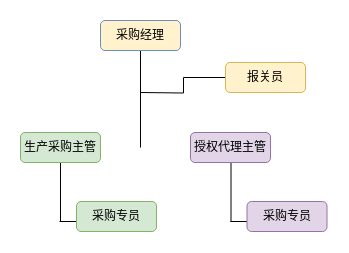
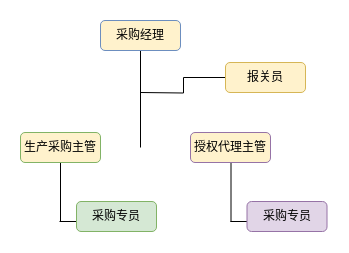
  <mxCell id="0" />
  <mxCell id="1" parent="0" />
  <mxCell id="2" value="" style="edgeStyle=orthogonalEdgeStyle;rounded=0;orthogonalLoop=1;jettySize=auto;html=1;endArrow=none;endFill=0;" edge="1" parent="1"><mxGeometry relative="1" as="geometry"><mxPoint x="60" y="143" as="sourcePoint" /><mxPoint x="60" y="221" as="targetPoint" /></mxGeometry></mxCell>
  <mxCell id="3" value="" style="edgeStyle=orthogonalEdgeStyle;rounded=0;orthogonalLoop=1;jettySize=auto;html=1;endArrow=none;endFill=0;" edge="1" parent="1"><mxGeometry relative="1" as="geometry"><mxPoint x="79" y="221" as="sourcePoint" /><mxPoint x="59" y="221" as="targetPoint" /><Array as="points"><mxPoint x="149" y="221" /><mxPoint x="149" y="221" /></Array></mxGeometry></mxCell>
  <mxCell id="4" value="采购专员" style="rounded=1;whiteSpace=wrap;html=1;fillColor=#d5e8d4;strokeColor=#82b366;" vertex="1" parent="1"><mxGeometry x="76" y="201" width="80" height="30" as="geometry" /></mxCell>
  <mxCell id="5" value="" style="edgeStyle=orthogonalEdgeStyle;rounded=0;orthogonalLoop=1;jettySize=auto;html=1;endArrow=none;endFill=0;" edge="1" parent="1"><mxGeometry relative="1" as="geometry"><mxPoint x="230.5" y="143" as="sourcePoint" /><mxPoint x="230.5" y="221" as="targetPoint" /></mxGeometry></mxCell>
  <mxCell id="6" value="" style="edgeStyle=orthogonalEdgeStyle;rounded=0;orthogonalLoop=1;jettySize=auto;html=1;endArrow=none;endFill=0;" edge="1" parent="1"><mxGeometry relative="1" as="geometry"><mxPoint x="249.833" y="221" as="sourcePoint" /><mxPoint x="229.833" y="221" as="targetPoint" /><Array as="points"><mxPoint x="319.5" y="221" /><mxPoint x="319.5" y="221" /></Array></mxGeometry></mxCell>
  <mxCell id="7" value="采购专员" style="rounded=1;whiteSpace=wrap;html=1;fillColor=#e1d5e7;strokeColor=#9673a6;" vertex="1" parent="1"><mxGeometry x="246.5" y="201" width="80" height="30" as="geometry" /></mxCell>
  <mxCell id="8" value="" style="edgeStyle=orthogonalEdgeStyle;rounded=0;orthogonalLoop=1;jettySize=auto;html=1;endArrow=none;endFill=0;" edge="1" parent="1"><mxGeometry relative="1" as="geometry"><mxPoint x="140" y="47" as="sourcePoint" /><mxPoint x="140" y="147" as="targetPoint" /></mxGeometry></mxCell>
  <mxCell id="9" value="采购经理" style="rounded=1;whiteSpace=wrap;html=1;imageWidth=24;imageHeight=16;fillColor=#fff2cc;strokeColor=#6c8ebf;" vertex="1" parent="1"><mxGeometry x="100" y="20" width="80" height="30" as="geometry" /></mxCell>
- <mxCell id="10" value="生产采购主管" style="rounded=1;whiteSpace=wrap;html=1;fillColor=#d5e8d4;strokeColor=#82b366;" vertex="1" parent="1"><mxGeometry x="20" y="132" width="80" height="30" as="geometry" /></mxCell>
- <mxCell id="11" value="授权代理主管" style="rounded=1;whiteSpace=wrap;html=1;fillColor=#e1d5e7;strokeColor=#9673a6;" vertex="1" parent="1"><mxGeometry x="190" y="132" width="80" height="30" as="geometry" /></mxCell>
+ <mxCell id="10" value="生产采购主管" style="rounded=1;whiteSpace=wrap;html=1;fillColor=#fff2cc;strokeColor=#82b366;" vertex="1" parent="1"><mxGeometry x="20" y="132" width="80" height="30" as="geometry" /></mxCell>
+ <mxCell id="11" value="授权代理主管" style="rounded=1;whiteSpace=wrap;html=1;fillColor=#fff2cc;strokeColor=#9673a6;" vertex="1" parent="1"><mxGeometry x="190" y="132" width="80" height="30" as="geometry" /></mxCell>
  <mxCell id="12" value="" style="edgeStyle=orthogonalEdgeStyle;rounded=0;orthogonalLoop=1;jettySize=auto;html=1;endArrow=none;endFill=0;" edge="1" parent="1" source="13"><mxGeometry relative="1" as="geometry"><mxPoint x="140" y="92" as="targetPoint" /></mxGeometry></mxCell>
  <mxCell id="13" value="报关员" style="rounded=1;whiteSpace=wrap;html=1;fillColor=#fff2cc;strokeColor=#d6b656;" vertex="1" parent="1"><mxGeometry x="225" y="62" width="80" height="30" as="geometry" /></mxCell>
